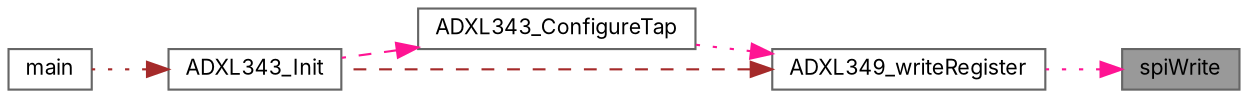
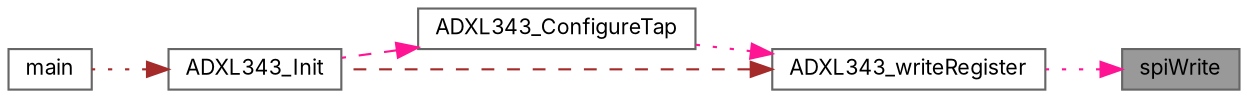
  digraph {
    fontname=Inter
    rankdir=RL
    node [color=grey40 fillcolor=white fontname=Inter fontsize=10 shape=box style=filled]
    edge [color=deeppink dir=back fontname=Inter fontsize=10 labelfontname=Helvetica labelfontsize=10 style=dotted]
    n1 [color=gray40 fillcolor=grey60 fontcolor=black height=0.2 label=spiWrite width=0.4]
-   n2 [height=0.2 label=ADXL349_writeRegister width=0.4]
+   n2 [height=0.2 label=ADXL343_writeRegister width=0.4]
    n3 [height=0.2 label=ADXL343_ConfigureTap width=0.4]
    n4 [height=0.2 label=ADXL343_Init width=0.4]
    n5 [height=0.2 label=main width=0.4]
    n1 -> n2
    n2 -> n3
    n2 -> n4 [color=brown style=dashed]
    n3 -> n4 [style=dashed]
    n4 -> n5 [color=brown]
  }
